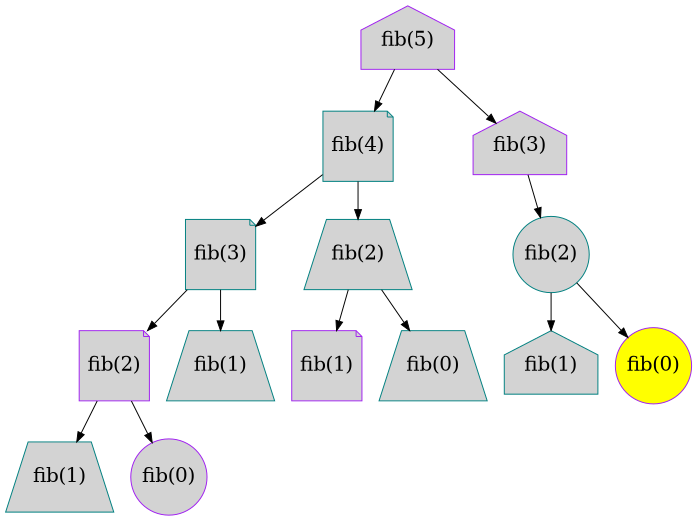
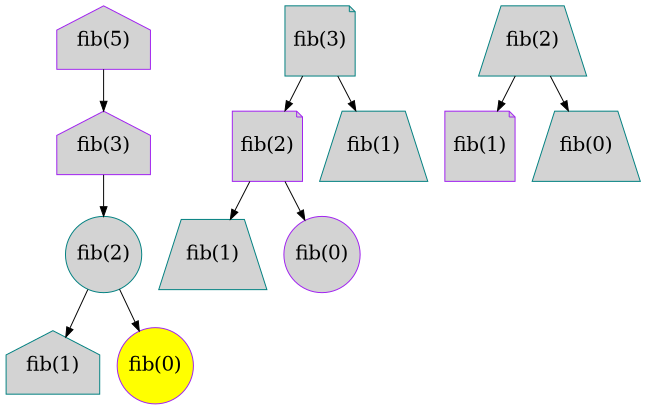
  digraph {
    node [fillcolor=lightgray fontsize=20 shape=note style=filled color=teal]
    n1 [height=1.0 label="fib(5)" shape=house width=1.0 color=purple]
-   n2 [height=1.0 label="fib(4)" width=1.0]
    n3 [height=1.0 label="fib(3)" shape=house width=1.0 color=purple]
    n4 [height=1.0 label="fib(3)" width=1.0]
    n5 [height=1.0 label="fib(2)" shape=trapezium width=1.0]
    n6 [height=1.0 label="fib(2)" width=1.0 color=purple]
    n7 [height=1.0 label="fib(1)" shape=trapezium width=1.0]
    n8 [height=1.0 label="fib(1)" shape=trapezium width=1.0]
    n9 [height=1.0 label="fib(0)" shape=circle width=1.0 color=purple]
    n10 [height=1.0 label="fib(1)" width=1.0 color=purple]
    n11 [height=1.0 label="fib(0)" shape=trapezium width=1.0]
    n12 [height=1.0 label="fib(2)" shape=circle width=1.0]
    n13 [height=1.0 label="fib(1)" shape=house width=1.0]
    n14 [fillcolor=yellow height=1.0 label="fib(0)" shape=circle width=1.0 color=purple]
-   n1 -> n2
    n1 -> n3
-   n2 -> n4
-   n2 -> n5
    n3 -> n12
    n4 -> n6
    n4 -> n7
    n5 -> n10
    n5 -> n11
    n6 -> n8
    n6 -> n9
    n12 -> n13
    n12 -> n14
  }
